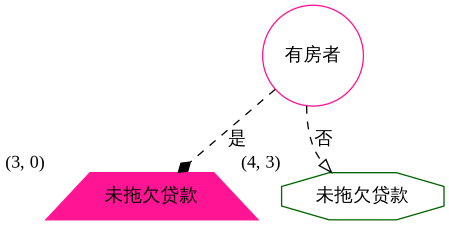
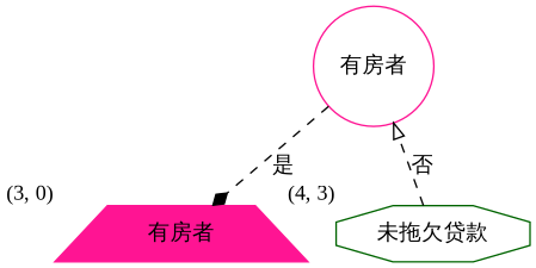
  digraph {
    fontname="Liberation Serif"
    node [color=deeppink fontname="Liberation Serif"]
    edge [fontname="Liberation Serif" style=dashed]
    n1 [label="有房者" shape=circle]
-   n2 [label="未拖欠贷款" shape=trapezium style=filled xlabel="(3, 0)"]
+   n2 [label="有房者" shape=trapezium style=filled xlabel="(3, 0)"]
    n3 [color=darkgreen label="未拖欠贷款" shape=octagon xlabel="(4, 3)"]
    n1 -> n2 [arrowhead=diamond label="是"]
-   n1 -> n3 [arrowhead=onormal label="否"]
+   n3 -> n1 [arrowhead=onormal label="否"]
  }
